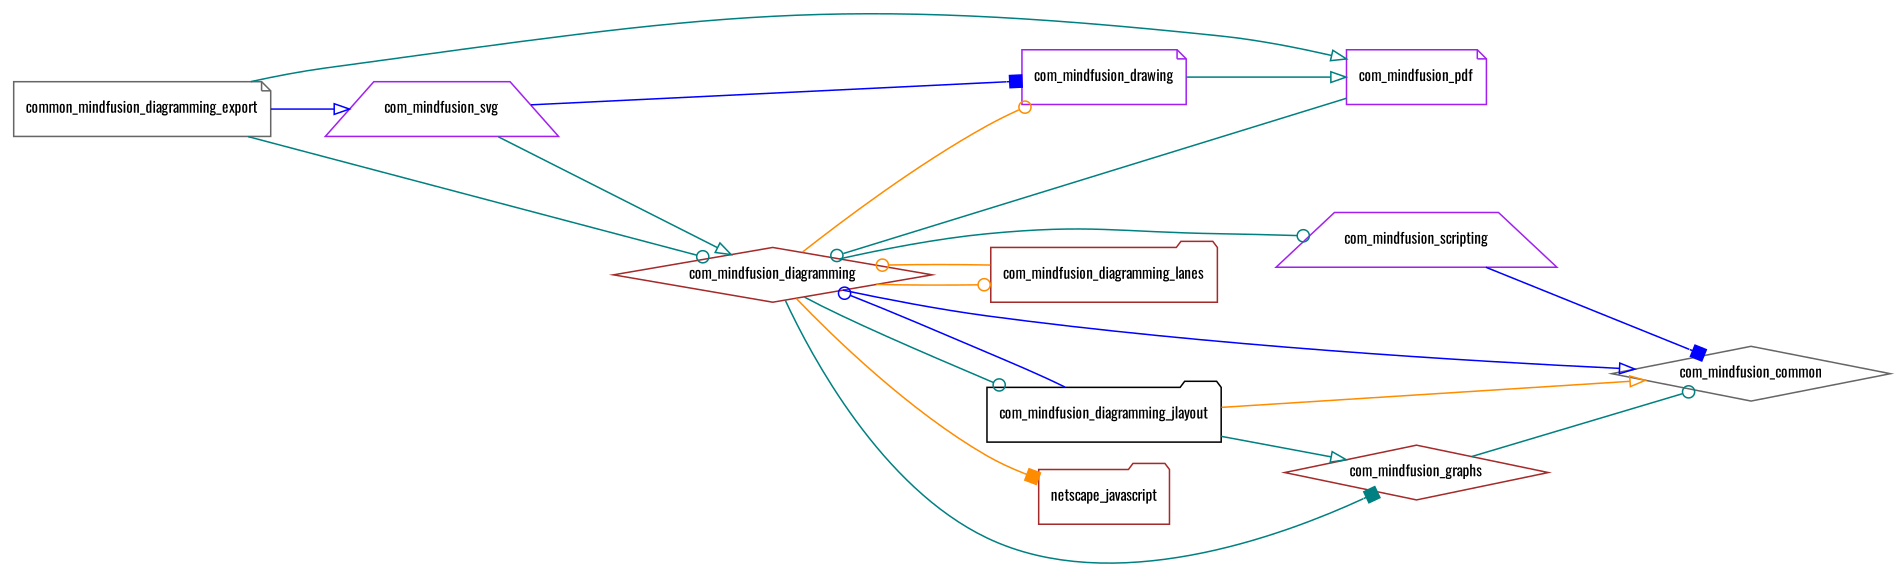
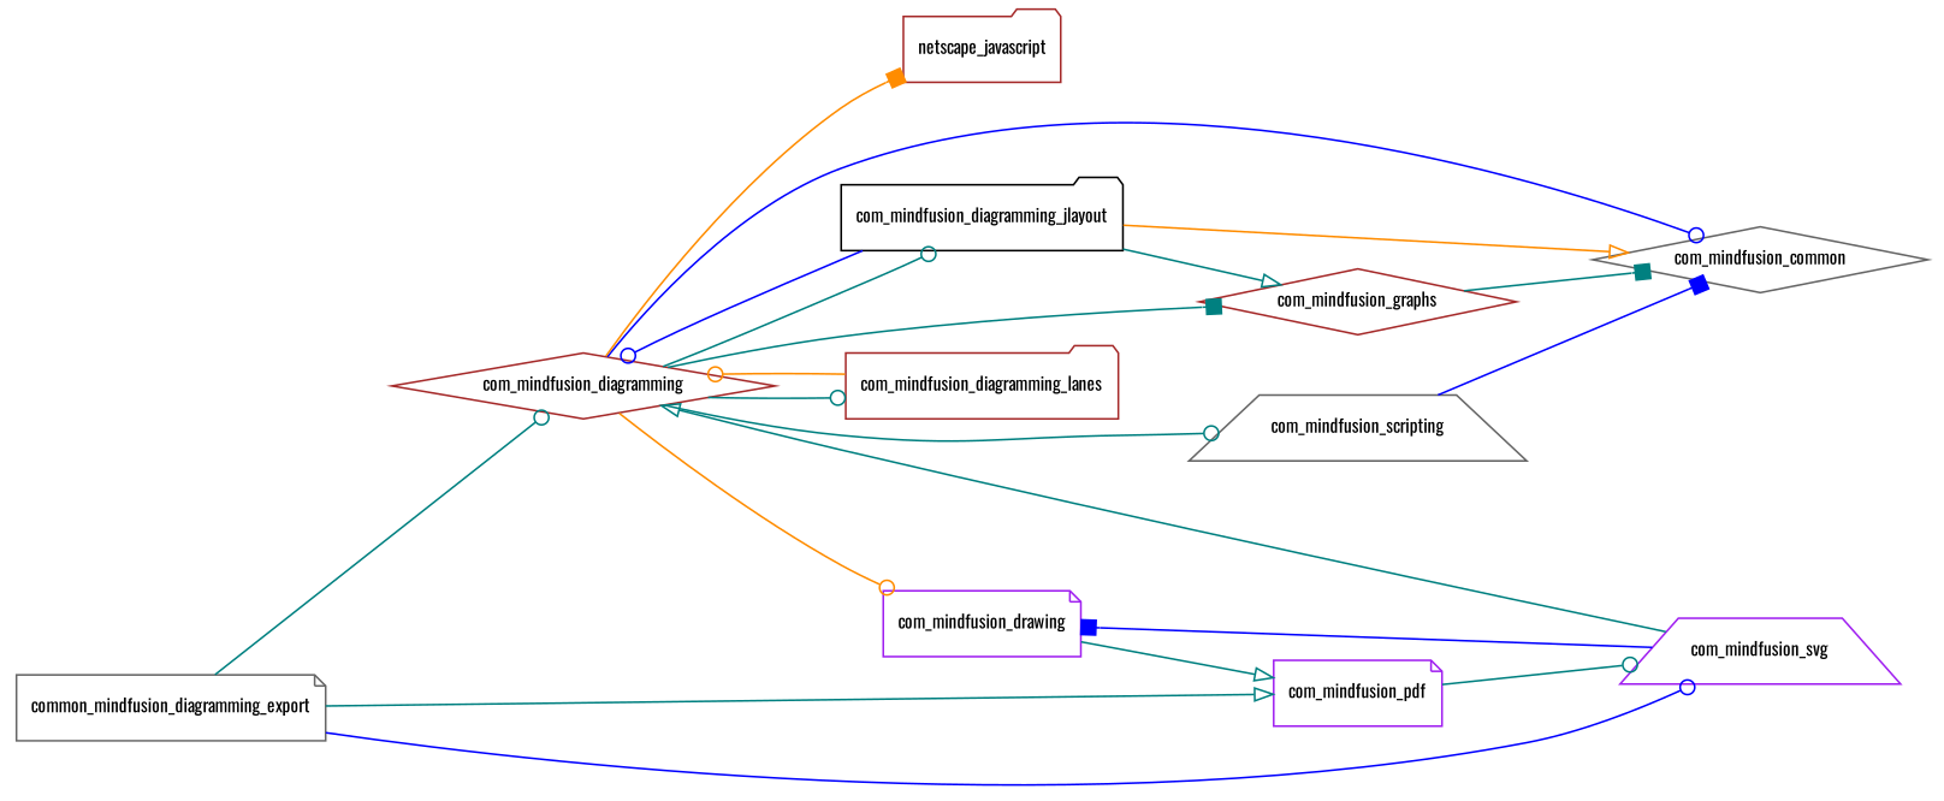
  digraph {
    fontname=Oswald
    rankdir=LR
    node [color=brown fontname=Oswald fontsize=10.0 shape=diamond]
    edge [arrowhead=odot color=teal fontname=Oswald]
    com_mindfusion_common [color=gray40]
    com_mindfusion_diagramming
    com_mindfusion_diagramming_jlayout [color=black shape=folder]
    com_mindfusion_diagramming_lanes [shape=folder]
    com_mindfusion_drawing [color=purple shape=note]
    com_mindfusion_graphs
-   com_mindfusion_scripting [color=purple shape=trapezium]
+   com_mindfusion_scripting [color=gray40 shape=trapezium]
    netscape_javascript [shape=folder]
    com_mindfusion_pdf [color=purple shape=note]
    n10 [color=gray40 label=common_mindfusion_diagramming_export shape=note]
    com_mindfusion_svg [color=purple shape=trapezium]
-   com_mindfusion_diagramming -> com_mindfusion_common [arrowhead=onormal color=blue]
+   com_mindfusion_diagramming -> com_mindfusion_common [color=blue]
    com_mindfusion_diagramming -> com_mindfusion_diagramming_jlayout
-   com_mindfusion_diagramming -> com_mindfusion_diagramming_lanes [color=darkorange]
+   com_mindfusion_diagramming -> com_mindfusion_diagramming_lanes
    com_mindfusion_diagramming -> com_mindfusion_drawing [color=darkorange]
    com_mindfusion_diagramming -> com_mindfusion_graphs [arrowhead=box]
    com_mindfusion_diagramming -> com_mindfusion_scripting
    com_mindfusion_diagramming -> netscape_javascript [arrowhead=box color=darkorange]
    com_mindfusion_diagramming_jlayout -> com_mindfusion_common [arrowhead=onormal color=darkorange]
    com_mindfusion_diagramming_jlayout -> com_mindfusion_diagramming [color=blue]
    com_mindfusion_diagramming_jlayout -> com_mindfusion_graphs [arrowhead=onormal]
    com_mindfusion_diagramming_lanes -> com_mindfusion_diagramming [color=darkorange]
    com_mindfusion_drawing -> com_mindfusion_pdf [arrowhead=onormal]
-   com_mindfusion_graphs -> com_mindfusion_common
+   com_mindfusion_graphs -> com_mindfusion_common [arrowhead=box]
    com_mindfusion_scripting -> com_mindfusion_common [arrowhead=box color=blue]
-   com_mindfusion_pdf -> com_mindfusion_diagramming
+   com_mindfusion_pdf -> com_mindfusion_svg
    n10 -> com_mindfusion_diagramming
    n10 -> com_mindfusion_pdf [arrowhead=onormal]
-   n10 -> com_mindfusion_svg [arrowhead=onormal color=blue]
+   n10 -> com_mindfusion_svg [color=blue]
    com_mindfusion_svg -> com_mindfusion_diagramming [arrowhead=onormal]
    com_mindfusion_svg -> com_mindfusion_drawing [arrowhead=box color=blue]
  }
